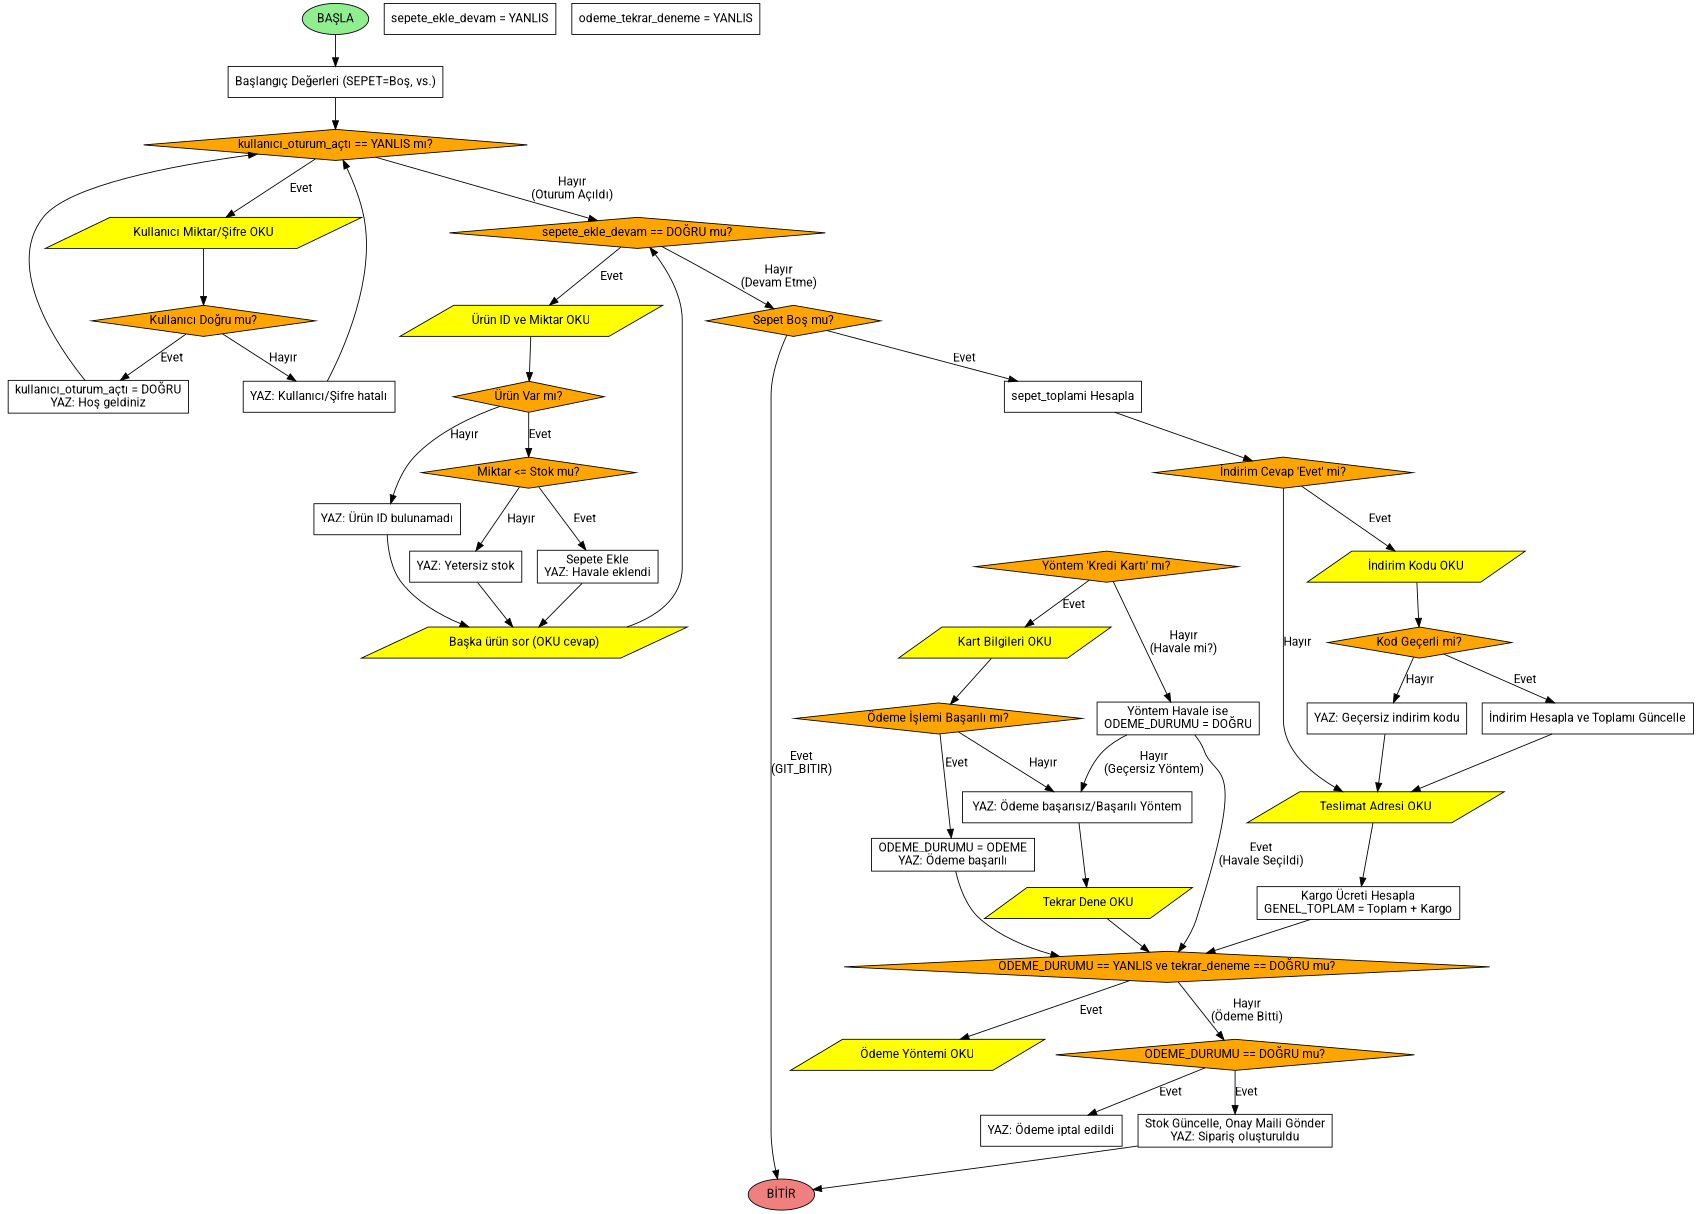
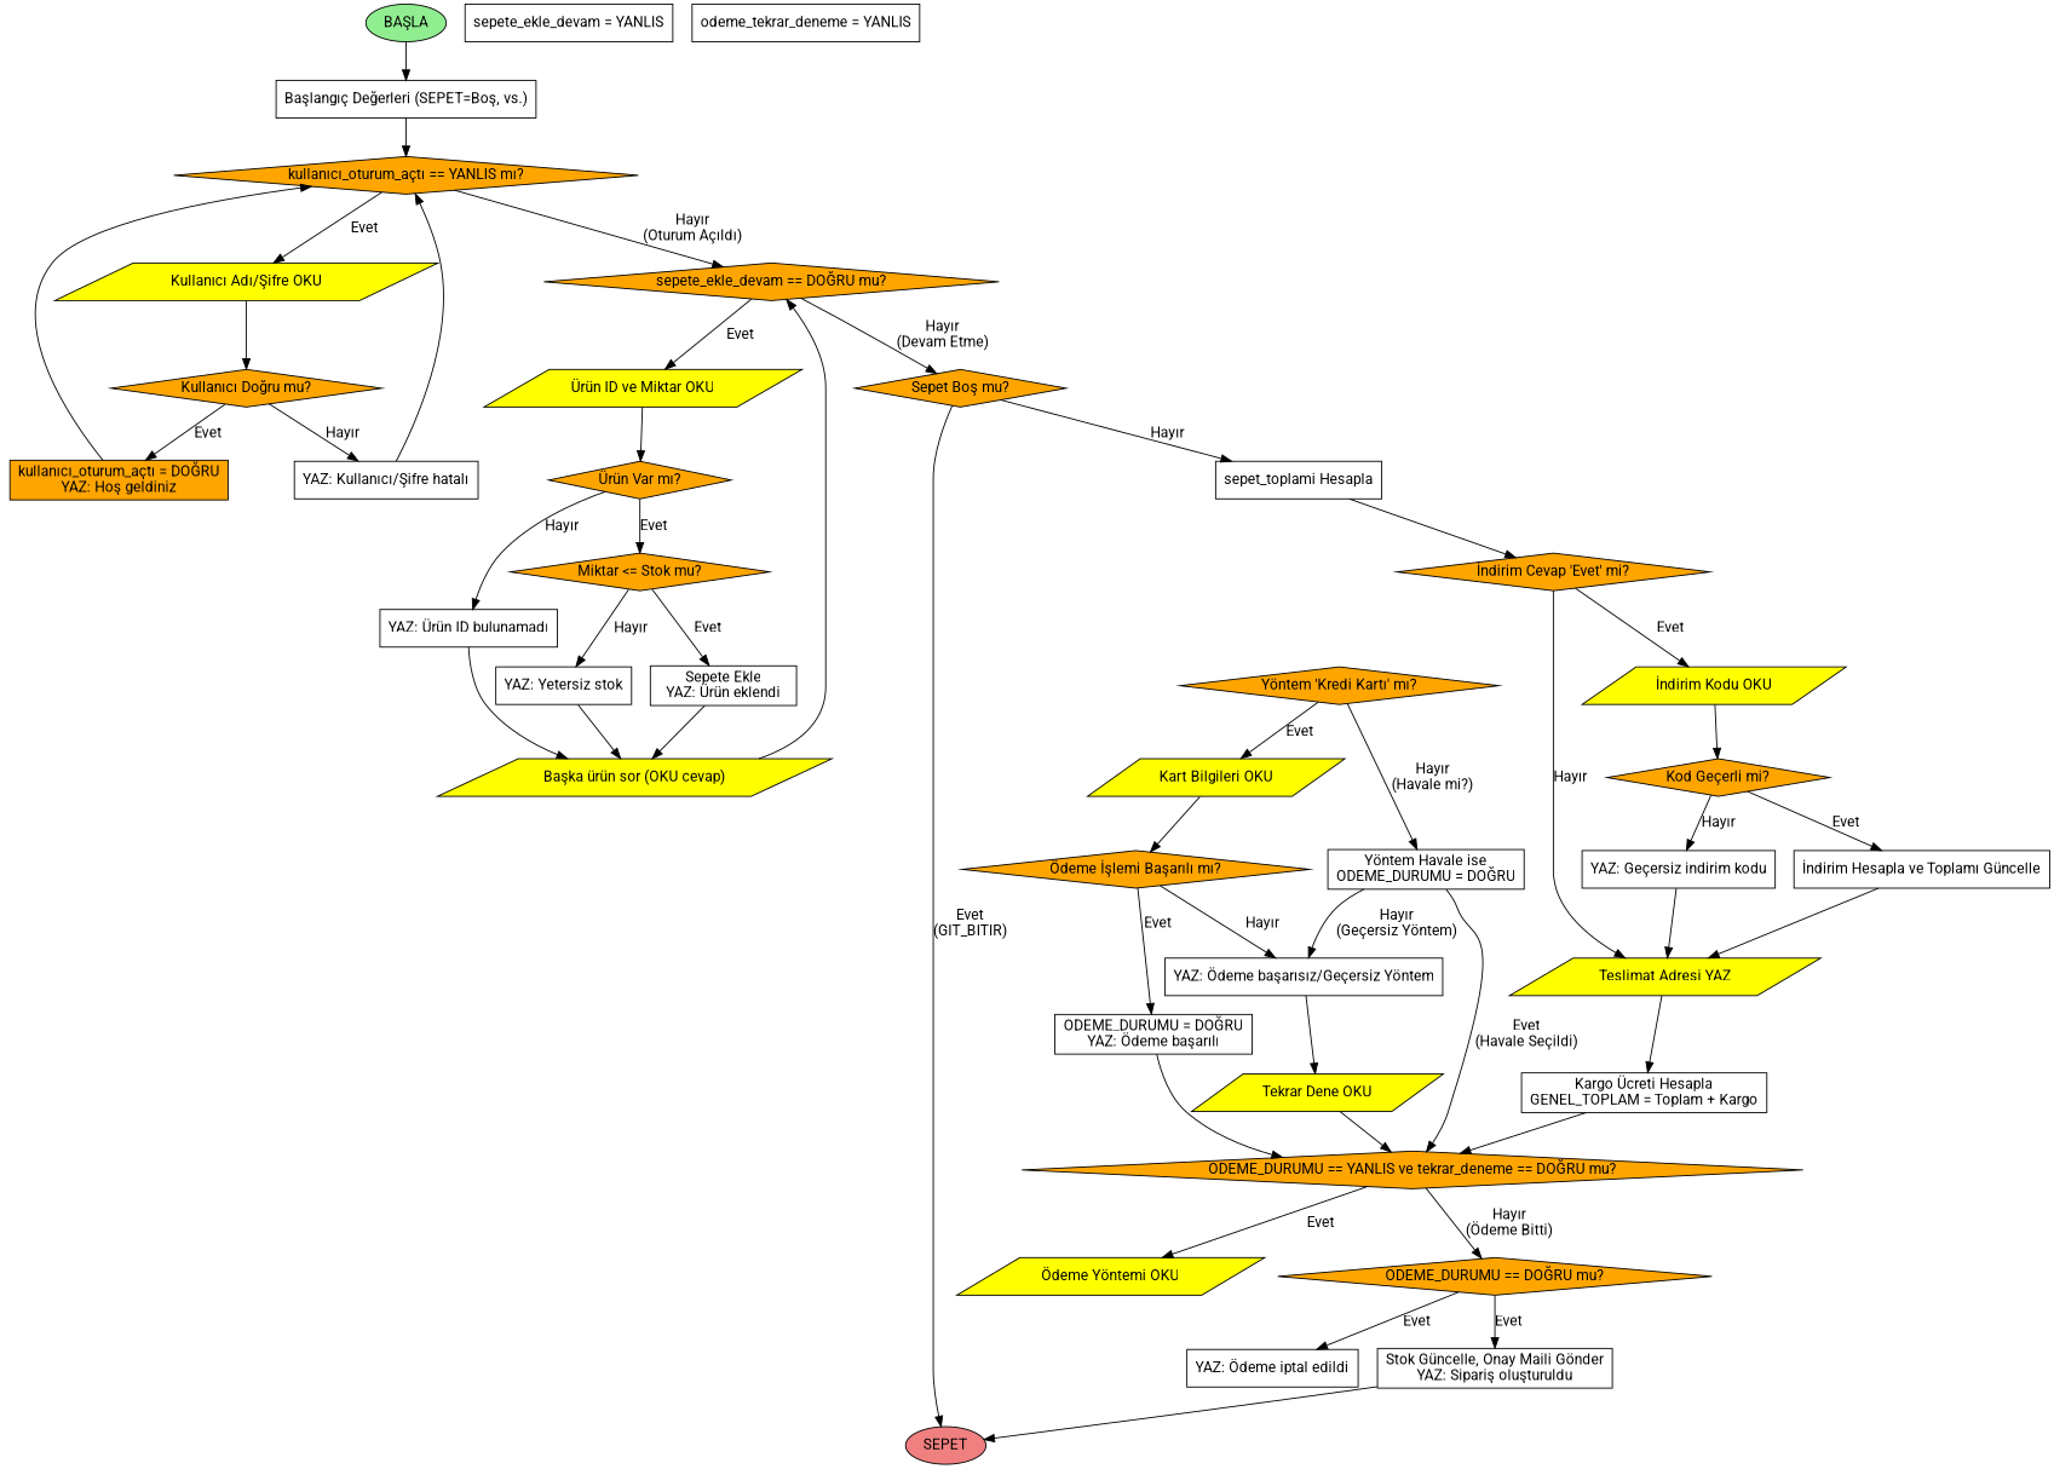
  digraph {
    fontname=Roboto
    rankdir=TB
    node [fillcolor=white fontname=Roboto shape=box style=filled]
    edge [fontname=Roboto]
    n1 [fillcolor=lightgreen label="BAŞLA" shape=oval]
    n2 [label="Başlangıç Değerleri (SEPET=Boş, vs.)"]
    n3 [fillcolor=orange label="kullanıcı_oturum_açtı == YANLIS mı?" shape=diamond]
-   n4 [fillcolor=lightcoral label="BİTİR" shape=oval]
-   n5 [fillcolor=yellow label="Kullanıcı Miktar/Şifre OKU" shape=parallelogram]
+   n4 [fillcolor=lightcoral label=SEPET shape=oval]
+   n5 [fillcolor=yellow label="Kullanıcı Adı/Şifre OKU" shape=parallelogram]
    n6 [fillcolor=orange label="sepete_ekle_devam == DOĞRU mu?" shape=diamond]
    n7 [fillcolor=orange label="Kullanıcı Doğru mu?" shape=diamond]
    n8 [fillcolor=yellow label="Ürün ID ve Miktar OKU" shape=parallelogram]
    n9 [fillcolor=orange label="Sepet Boş mu?" shape=diamond]
-   n10 [label="kullanıcı_oturum_açtı = DOĞRU\nYAZ: Hoş geldiniz"]
+   n10 [fillcolor=orange label="kullanıcı_oturum_açtı = DOĞRU\nYAZ: Hoş geldiniz"]
    n11 [label="YAZ: Kullanıcı/Şifre hatalı"]
    n12 [fillcolor=orange label="Ürün Var mı?" shape=diamond]
    n13 [label="sepet_toplami Hesapla"]
    n14 [fillcolor=orange label="Miktar <= Stok mu?" shape=diamond]
    n15 [label="YAZ: Ürün ID bulunamadı"]
-   n16 [label="Sepete Ekle\nYAZ: Havale eklendi"]
+   n16 [label="Sepete Ekle\nYAZ: Ürün eklendi"]
    n17 [label="YAZ: Yetersiz stok"]
    n18 [fillcolor=yellow label="Başka ürün sor (OKU cevap)" shape=parallelogram]
    n19 [label="sepete_ekle_devam = YANLIS"]
    n20 [fillcolor=orange label="İndirim Cevap 'Evet' mi?" shape=diamond]
    n21 [fillcolor=yellow label="İndirim Kodu OKU" shape=parallelogram]
-   n22 [fillcolor=yellow label="Teslimat Adresi OKU" shape=parallelogram]
+   n22 [fillcolor=yellow label="Teslimat Adresi YAZ" shape=parallelogram]
    n23 [fillcolor=orange label="Kod Geçerli mi?" shape=diamond]
    n24 [label="İndirim Hesapla ve Toplamı Güncelle"]
    n25 [label="YAZ: Geçersiz indirim kodu"]
    n26 [label="Kargo Ücreti Hesapla\nGENEL_TOPLAM = Toplam + Kargo"]
    n27 [fillcolor=orange label="ODEME_DURUMU == YANLIS ve tekrar_deneme == DOĞRU mu?" shape=diamond]
    n28 [fillcolor=yellow label="Ödeme Yöntemi OKU" shape=parallelogram]
    n29 [fillcolor=orange label="ODEME_DURUMU == DOĞRU mu?" shape=diamond]
    n30 [label="Stok Güncelle, Onay Maili Gönder\nYAZ: Sipariş oluşturuldu"]
    n31 [label="YAZ: Ödeme iptal edildi"]
    n32 [fillcolor=orange label="Yöntem 'Kredi Kartı' mı?" shape=diamond]
    n33 [fillcolor=yellow label="Kart Bilgileri OKU" shape=parallelogram]
    n34 [label="Yöntem Havale ise\nODEME_DURUMU = DOĞRU"]
    n35 [fillcolor=orange label="Ödeme İşlemi Başarılı mı?" shape=diamond]
-   n36 [label="YAZ: Ödeme başarısız/Başarılı Yöntem"]
-   n37 [label="ODEME_DURUMU = ODEME\nYAZ: Ödeme başarılı"]
+   n36 [label="YAZ: Ödeme başarısız/Geçersiz Yöntem"]
+   n37 [label="ODEME_DURUMU = DOĞRU\nYAZ: Ödeme başarılı"]
    n38 [fillcolor=yellow label="Tekrar Dene OKU" shape=parallelogram]
    n39 [label="odeme_tekrar_deneme = YANLIS"]
    n1 -> n2
    n2 -> n3
    n3 -> n5 [label=Evet]
    n3 -> n6 [label="Hayır\n(Oturum Açıldı)"]
    n5 -> n7
    n6 -> n8 [label=Evet]
    n6 -> n9 [label="Hayır\n(Devam Etme)"]
    n7 -> n10 [label=Evet]
    n7 -> n11 [label="Hayır"]
    n8 -> n12
    n9 -> n4 [label="Evet\n(GIT_BITIR)"]
-   n9 -> n13 [label=Evet]
+   n9 -> n13 [label="Hayır"]
    n10 -> n3
    n11 -> n3
    n12 -> n14 [label=Evet]
    n12 -> n15 [label="Hayır"]
    n13 -> n20
    n14 -> n16 [label=Evet]
    n14 -> n17 [label="Hayır"]
    n15 -> n18
    n16 -> n18
    n17 -> n18
    n18 -> n6
    n20 -> n21 [label=Evet]
    n20 -> n22 [label="Hayır"]
    n21 -> n23
    n22 -> n26
    n23 -> n24 [label=Evet]
    n23 -> n25 [label="Hayır"]
    n24 -> n22
    n25 -> n22
    n26 -> n27
    n27 -> n28 [label=Evet]
    n27 -> n29 [label="Hayır\n(Ödeme Bitti)"]
    n29 -> n30 [label=Evet]
    n29 -> n31 [label=Evet]
    n30 -> n4
    n32 -> n33 [label=Evet]
    n32 -> n34 [label="Hayır\n(Havale mi?)"]
    n33 -> n35
    n34 -> n27 [label="Evet\n(Havale Seçildi)"]
    n34 -> n36 [label="Hayır\n(Geçersiz Yöntem)"]
    n35 -> n36 [label="Hayır"]
    n35 -> n37 [label=Evet]
    n36 -> n38
    n37 -> n27
    n38 -> n27
  }
